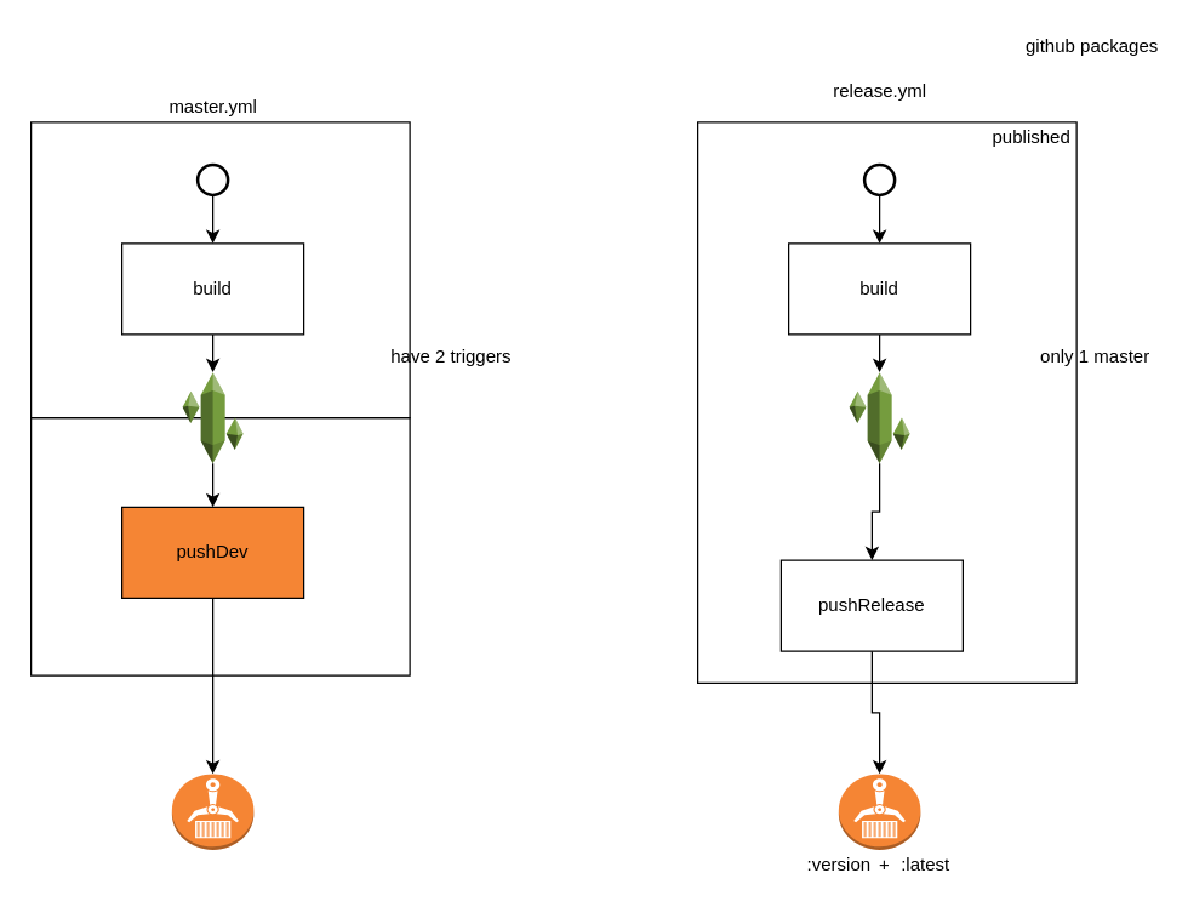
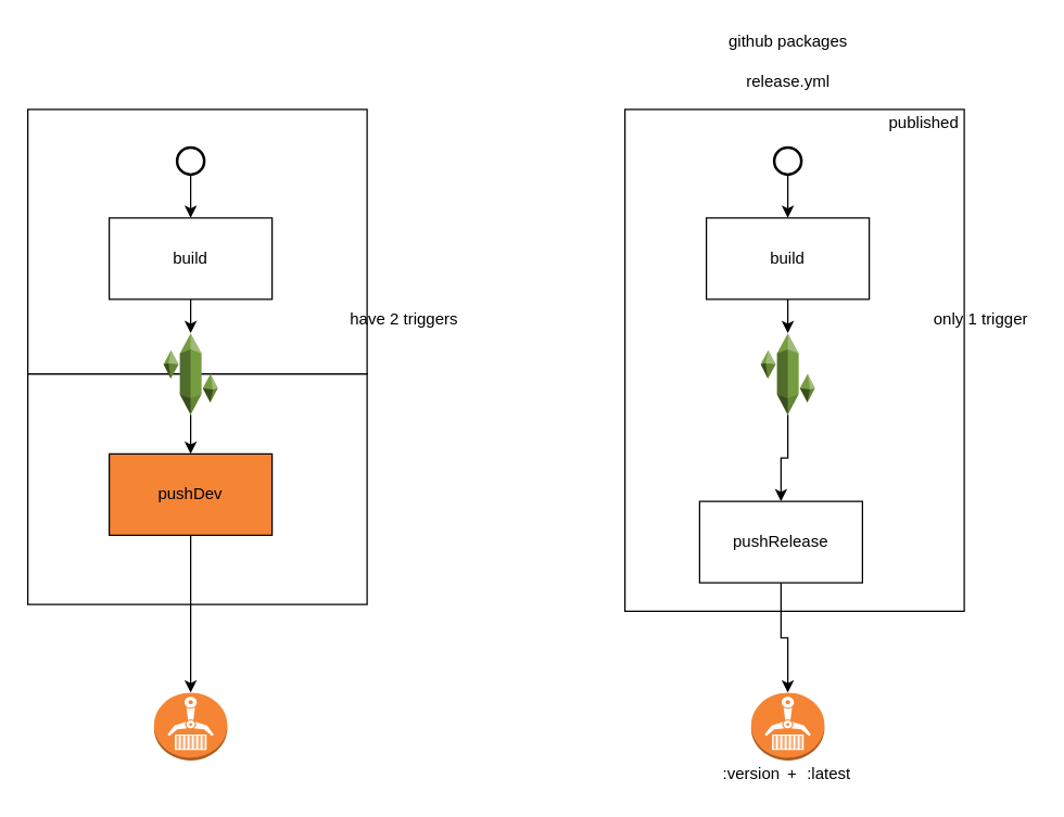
  <mxCell id="0" />
  <mxCell id="1" parent="0" />
  <mxCell id="2" value="" style="rounded=0;whiteSpace=wrap;html=1;" vertex="1" parent="1"><mxGeometry x="460" y="80" width="250" height="370" as="geometry" /></mxCell>
  <mxCell id="3" value="" style="rounded=0;whiteSpace=wrap;html=1;" parent="1" vertex="1"><mxGeometry x="20" y="275" width="250" height="170" as="geometry" /></mxCell>
  <mxCell id="4" value="" style="rounded=0;whiteSpace=wrap;html=1;" parent="1" vertex="1"><mxGeometry x="20" y="80" width="250" height="195" as="geometry" /></mxCell>
  <mxCell id="5" style="edgeStyle=orthogonalEdgeStyle;rounded=0;orthogonalLoop=1;jettySize=auto;html=1;" parent="1" source="11" target="8" edge="1"><mxGeometry relative="1" as="geometry" /></mxCell>
  <mxCell id="6" value="build" style="rounded=0;whiteSpace=wrap;html=1;" parent="1" vertex="1"><mxGeometry x="80" y="160" width="120" height="60" as="geometry" /></mxCell>
  <mxCell id="7" style="edgeStyle=orthogonalEdgeStyle;rounded=0;orthogonalLoop=1;jettySize=auto;html=1;exitX=0.5;exitY=1;exitDx=0;exitDy=0;" edge="1" parent="1" source="8" target="13"><mxGeometry relative="1" as="geometry" /></mxCell>
  <mxCell id="8" value="pushDev" style="rounded=0;whiteSpace=wrap;html=1;fillColor=#f58534;" parent="1" vertex="1"><mxGeometry x="80" y="334" width="120" height="60" as="geometry" /></mxCell>
  <mxCell id="9" style="edgeStyle=orthogonalEdgeStyle;rounded=0;orthogonalLoop=1;jettySize=auto;html=1;entryX=0.5;entryY=0;entryDx=0;entryDy=0;" parent="1" source="10" target="6" edge="1"><mxGeometry relative="1" as="geometry" /></mxCell>
  <mxCell id="10" value="" style="strokeWidth=2;html=1;shape=mxgraph.flowchart.start_1;whiteSpace=wrap;" parent="1" vertex="1"><mxGeometry x="130" y="108" width="20" height="20" as="geometry" /></mxCell>
  <mxCell id="11" value="" style="outlineConnect=0;dashed=0;verticalLabelPosition=bottom;verticalAlign=top;align=center;html=1;shape=mxgraph.aws3.artifact;fillColor=#759C3E;gradientColor=none;" parent="1" vertex="1"><mxGeometry x="120" y="245" width="40" height="60" as="geometry" /></mxCell>
  <mxCell id="12" style="edgeStyle=orthogonalEdgeStyle;rounded=0;orthogonalLoop=1;jettySize=auto;html=1;" parent="1" source="6" target="11" edge="1"><mxGeometry relative="1" as="geometry"><mxPoint x="140" y="220" as="sourcePoint" /><mxPoint x="140" y="325" as="targetPoint" /></mxGeometry></mxCell>
  <mxCell id="13" value="" style="outlineConnect=0;dashed=0;verticalLabelPosition=bottom;verticalAlign=top;align=center;html=1;shape=mxgraph.aws3.ecr;fillColor=#F58534;gradientColor=none;" vertex="1" parent="1"><mxGeometry x="113" y="510" width="54" height="50" as="geometry" /></mxCell>
- <mxCell id="14" value="master.yml" style="text;html=1;align=center;verticalAlign=middle;resizable=0;points=[];autosize=1;" vertex="1" parent="1"><mxGeometry x="105" y="60" width="70" height="20" as="geometry" /></mxCell>
  <mxCell id="15" style="edgeStyle=orthogonalEdgeStyle;rounded=0;orthogonalLoop=1;jettySize=auto;html=1;" edge="1" parent="1" source="22" target="18"><mxGeometry relative="1" as="geometry" /></mxCell>
  <mxCell id="16" value="build" style="rounded=0;whiteSpace=wrap;html=1;" vertex="1" parent="1"><mxGeometry x="520" y="160" width="120" height="60" as="geometry" /></mxCell>
  <mxCell id="17" style="edgeStyle=orthogonalEdgeStyle;rounded=0;orthogonalLoop=1;jettySize=auto;html=1;exitX=0.5;exitY=1;exitDx=0;exitDy=0;" edge="1" parent="1" source="18" target="24"><mxGeometry relative="1" as="geometry" /></mxCell>
  <mxCell id="18" value="pushRelease" style="rounded=0;whiteSpace=wrap;html=1;" vertex="1" parent="1"><mxGeometry x="515" y="369" width="120" height="60" as="geometry" /></mxCell>
  <mxCell id="19" value="published" style="text;html=1;align=center;verticalAlign=middle;resizable=0;points=[];autosize=1;" vertex="1" parent="1"><mxGeometry x="645" y="80" width="70" height="20" as="geometry" /></mxCell>
  <mxCell id="20" style="edgeStyle=orthogonalEdgeStyle;rounded=0;orthogonalLoop=1;jettySize=auto;html=1;entryX=0.5;entryY=0;entryDx=0;entryDy=0;" edge="1" parent="1" source="21" target="16"><mxGeometry relative="1" as="geometry" /></mxCell>
  <mxCell id="21" value="" style="strokeWidth=2;html=1;shape=mxgraph.flowchart.start_1;whiteSpace=wrap;" vertex="1" parent="1"><mxGeometry x="570" y="108" width="20" height="20" as="geometry" /></mxCell>
  <mxCell id="22" value="" style="outlineConnect=0;dashed=0;verticalLabelPosition=bottom;verticalAlign=top;align=center;html=1;shape=mxgraph.aws3.artifact;fillColor=#759C3E;gradientColor=none;" vertex="1" parent="1"><mxGeometry x="560" y="245" width="40" height="60" as="geometry" /></mxCell>
  <mxCell id="23" style="edgeStyle=orthogonalEdgeStyle;rounded=0;orthogonalLoop=1;jettySize=auto;html=1;" edge="1" parent="1" source="16" target="22"><mxGeometry relative="1" as="geometry"><mxPoint x="580" y="220" as="sourcePoint" /><mxPoint x="580" y="325" as="targetPoint" /></mxGeometry></mxCell>
  <mxCell id="24" value="" style="outlineConnect=0;dashed=0;verticalLabelPosition=bottom;verticalAlign=top;align=center;html=1;shape=mxgraph.aws3.ecr;fillColor=#F58534;gradientColor=none;" vertex="1" parent="1"><mxGeometry x="553" y="510" width="54" height="50" as="geometry" /></mxCell>
  <mxCell id="25" value=":version" style="text;html=1;align=center;verticalAlign=middle;resizable=0;points=[];autosize=1;" vertex="1" parent="1"><mxGeometry x="523" y="560" width="60" height="20" as="geometry" /></mxCell>
  <mxCell id="26" value="release.yml" style="text;html=1;align=center;verticalAlign=middle;resizable=0;points=[];autosize=1;" vertex="1" parent="1"><mxGeometry x="540" y="50" width="80" height="20" as="geometry" /></mxCell>
  <mxCell id="27" value=":latest" style="text;html=1;align=center;verticalAlign=middle;resizable=0;points=[];autosize=1;" vertex="1" parent="1"><mxGeometry x="585" y="560" width="50" height="20" as="geometry" /></mxCell>
  <mxCell id="28" value="+" style="text;html=1;align=center;verticalAlign=middle;resizable=0;points=[];autosize=1;" vertex="1" parent="1"><mxGeometry x="573" y="560" width="20" height="20" as="geometry" /></mxCell>
- <mxCell id="29" value="github packages" style="text;html=1;align=center;verticalAlign=middle;resizable=0;points=[];autosize=1;" vertex="1" parent="1"><mxGeometry x="670" y="20" width="100" height="20" as="geometry" /></mxCell>
+ <mxCell id="29" value="github packages" style="text;html=1;align=center;verticalAlign=middle;resizable=0;points=[];autosize=1;" vertex="1" parent="1"><mxGeometry x="530" y="20" width="100" height="20" as="geometry" /></mxCell>
  <mxCell id="30" value="have 2 triggers" style="text;html=1;align=center;verticalAlign=middle;resizable=0;points=[];autosize=1;" vertex="1" parent="1"><mxGeometry x="252" y="225" width="90" height="20" as="geometry" /></mxCell>
- <mxCell id="31" value="only 1 master" style="text;html=1;align=center;verticalAlign=middle;resizable=0;points=[];autosize=1;" vertex="1" parent="1"><mxGeometry x="682" y="225" width="80" height="20" as="geometry" /></mxCell>
+ <mxCell id="31" value="only 1 trigger" style="text;html=1;align=center;verticalAlign=middle;resizable=0;points=[];autosize=1;" vertex="1" parent="1"><mxGeometry x="682" y="225" width="80" height="20" as="geometry" /></mxCell>
